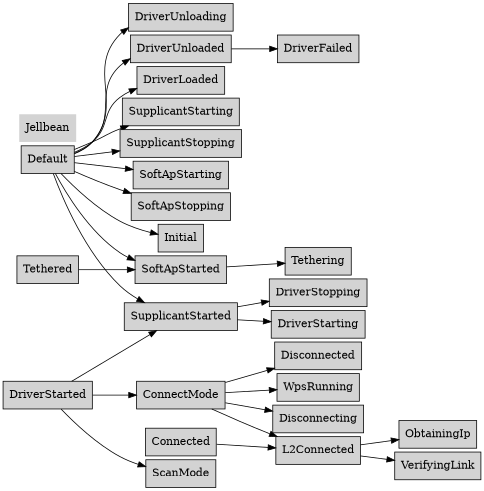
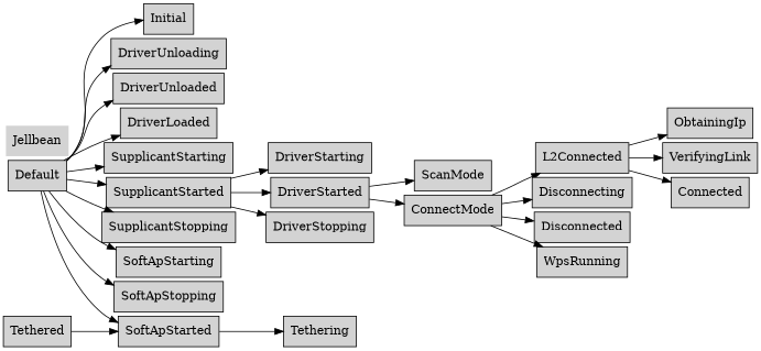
  digraph {
    fontname="Microsoft YaHei"
    nodesep=0.05
    rankdir=LR
    node [shape=record style=filled]
    Default
    Initial
    DriverUnloading
    DriverUnloaded
    DriverLoaded
    SupplicantStarting
    SupplicantStarted
    SupplicantStopping
    SoftApStarting
    SoftApStarted
    SoftApStopping
-   DriverFailed
    DriverStarting
    DriverStarted
    DriverStopping
    Tethering
    ScanMode
    ConnectMode
    L2Connected
    Disconnecting
    Disconnected
    WpsRunning
    ObtainingIp
    VerifyingLink
    Connected
    Tethered
    Jellbean [shape=plaintext]
    Default -> Initial
    Default -> DriverUnloading
    Default -> DriverUnloaded
    Default -> DriverLoaded
    Default -> SupplicantStarting
    Default -> SupplicantStarted
    Default -> SupplicantStopping
    Default -> SoftApStarting
    Default -> SoftApStarted
    Default -> SoftApStopping
-   DriverUnloaded -> DriverFailed
    SupplicantStarted -> DriverStarting
-   DriverStarted -> SupplicantStarted
+   SupplicantStarted -> DriverStarted
    SupplicantStarted -> DriverStopping
    SoftApStarted -> Tethering
    DriverStarted -> ScanMode
    DriverStarted -> ConnectMode
    ConnectMode -> L2Connected
    ConnectMode -> Disconnecting
    ConnectMode -> Disconnected
    ConnectMode -> WpsRunning
    L2Connected -> ObtainingIp
    L2Connected -> VerifyingLink
-   Connected -> L2Connected
+   L2Connected -> Connected
    Tethered -> SoftApStarted
  }
